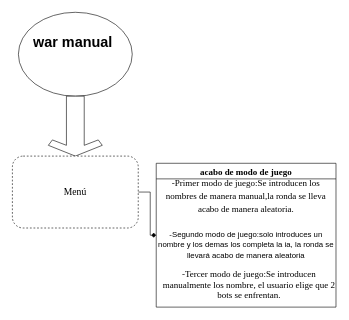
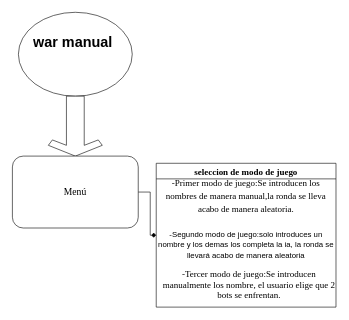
  <mxCell id="0" />
  <mxCell id="1" parent="0" />
  <mxCell id="2" value="" style="ellipse;whiteSpace=wrap;html=1;" parent="1" vertex="1"><mxGeometry x="30" y="20" width="190" height="140" as="geometry" /></mxCell>
  <mxCell id="3" value="&lt;h1&gt;war manual&lt;/h1&gt;" style="text;html=1;strokeColor=none;fillColor=none;spacing=5;spacingTop=-20;whiteSpace=wrap;overflow=hidden;rounded=0;" vertex="1" parent="1"><mxGeometry x="50" y="50" width="150" height="80" as="geometry" /></mxCell>
  <mxCell id="4" value="" style="html=1;shadow=0;dashed=0;align=center;verticalAlign=middle;shape=mxgraph.arrows2.sharpArrow2;dy1=0.67;dx1=18;dx2=18;dy3=0.15;dx3=27;notch=0;direction=south;" vertex="1" parent="1"><mxGeometry x="80" y="160" width="90" height="100" as="geometry" /></mxCell>
  <mxCell id="5" style="edgeStyle=orthogonalEdgeStyle;rounded=0;orthogonalLoop=1;jettySize=auto;html=1;endArrow=diamond;" edge="1" parent="1" source="6" target="7"><mxGeometry relative="1" as="geometry"><mxPoint x="290" y="320" as="targetPoint" /></mxGeometry></mxCell>
- <mxCell id="6" value="&lt;font face=&quot;Times New Roman&quot; size=&quot;3&quot;&gt;Menú&lt;/font&gt;" style="rounded=1;whiteSpace=wrap;html=1;dashed=1;" vertex="1" parent="1"><mxGeometry x="20" y="260" width="210" height="120" as="geometry" /></mxCell>
- <mxCell id="7" value="acabo de modo de juego" style="swimlane;fontStyle=1;childLayout=stackLayout;horizontal=1;startSize=26;horizontalStack=0;resizeParent=1;resizeParentMax=0;resizeLast=0;collapsible=1;marginBottom=0;fontFamily=Georgia;fontSize=15;" vertex="1" parent="1"><mxGeometry x="260" y="272" width="300" height="240" as="geometry" /></mxCell>
+ <mxCell id="6" value="&lt;font face=&quot;Times New Roman&quot; size=&quot;3&quot;&gt;Menú&lt;/font&gt;" style="rounded=1;whiteSpace=wrap;html=1;" vertex="1" parent="1"><mxGeometry x="20" y="260" width="210" height="120" as="geometry" /></mxCell>
+ <mxCell id="7" value="seleccion de modo de juego" style="swimlane;fontStyle=1;childLayout=stackLayout;horizontal=1;startSize=26;horizontalStack=0;resizeParent=1;resizeParentMax=0;resizeLast=0;collapsible=1;marginBottom=0;fontFamily=Georgia;fontSize=15;" vertex="1" parent="1"><mxGeometry x="260" y="272" width="300" height="240" as="geometry" /></mxCell>
  <mxCell id="8" value="&lt;h3&gt;&lt;span style=&quot;font-size: 15px ; font-weight: normal&quot;&gt;&lt;font style=&quot;font-size: 15px&quot;&gt;-Primer modo de juego:Se introducen los nombres de manera manual,la ronda se lleva acabo de manera aleatoria.&lt;/font&gt;&lt;/span&gt;&lt;/h3&gt;&lt;div&gt;&lt;span style=&quot;font-weight: normal&quot;&gt;&lt;font style=&quot;font-size: 12px&quot;&gt;&lt;br&gt;&lt;/font&gt;&lt;/span&gt;&lt;/div&gt;" style="text;html=1;strokeColor=none;fillColor=none;align=center;verticalAlign=middle;whiteSpace=wrap;rounded=0;fontFamily=Georgia;fontSize=15;" vertex="1" parent="7"><mxGeometry y="26" width="300" height="74" as="geometry" /></mxCell>
  <mxCell id="9" value="&lt;font face=&quot;Helvetica&quot; style=&quot;font-size: 13px&quot;&gt;-Segundo modo de juego:solo introduces un nombre y los demas los completa la ia, la ronda se llevará acabo de manera aleatoria&lt;/font&gt;" style="text;html=1;strokeColor=none;fillColor=none;align=center;verticalAlign=middle;whiteSpace=wrap;rounded=0;fontFamily=Georgia;fontSize=15;" vertex="1" parent="7"><mxGeometry y="100" width="300" height="70" as="geometry" /></mxCell>
  <mxCell id="10" value="&lt;h3&gt;&lt;br&gt;&lt;/h3&gt;&lt;div&gt;&lt;br&gt;&lt;/div&gt;&lt;div&gt;&lt;br&gt;&lt;/div&gt;" style="text;html=1;align=center;verticalAlign=middle;resizable=0;points=[];autosize=1;strokeColor=none;" vertex="1" parent="7"><mxGeometry y="170" width="300" height="70" as="geometry" /></mxCell>
  <mxCell id="11" value="&lt;br&gt;-Tercer modo de juego:Se introducen manualmente los nombre, el usuario elige que 2 bots se enfrentan.&lt;br&gt;" style="text;html=1;strokeColor=none;fillColor=none;align=center;verticalAlign=middle;whiteSpace=wrap;rounded=0;fontFamily=Georgia;fontSize=15;" vertex="1" parent="1"><mxGeometry x="270" y="430" width="290" height="70" as="geometry" /></mxCell>
